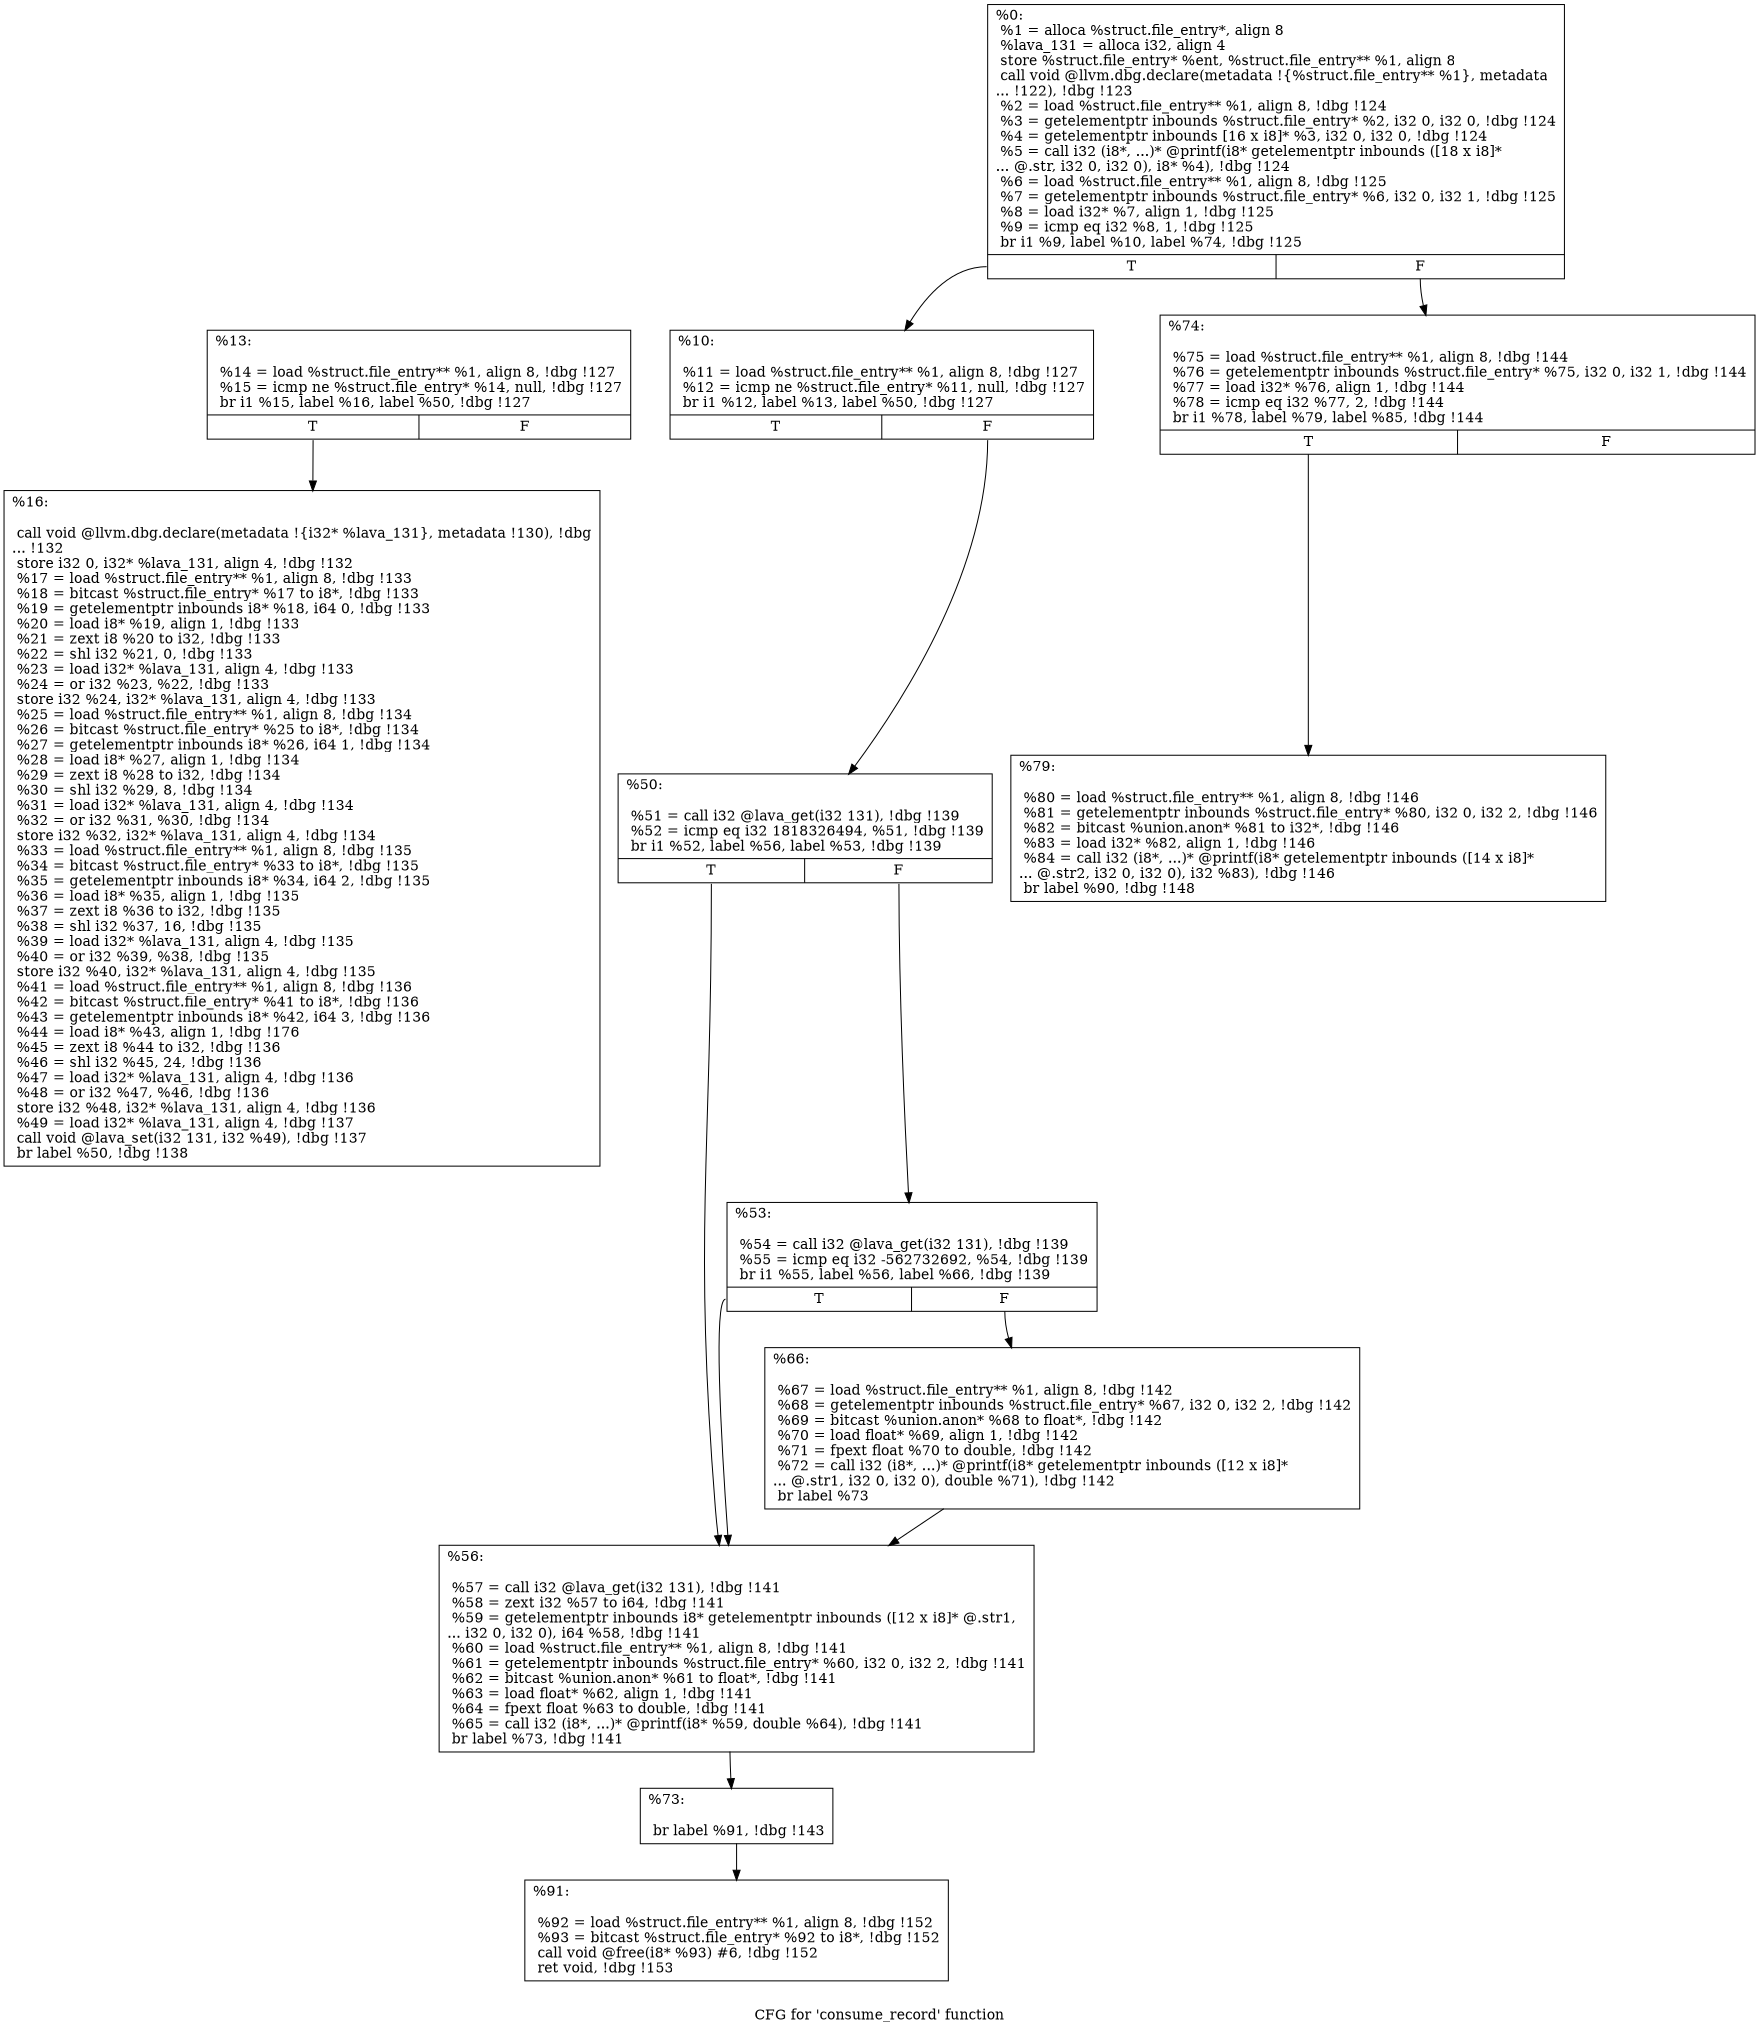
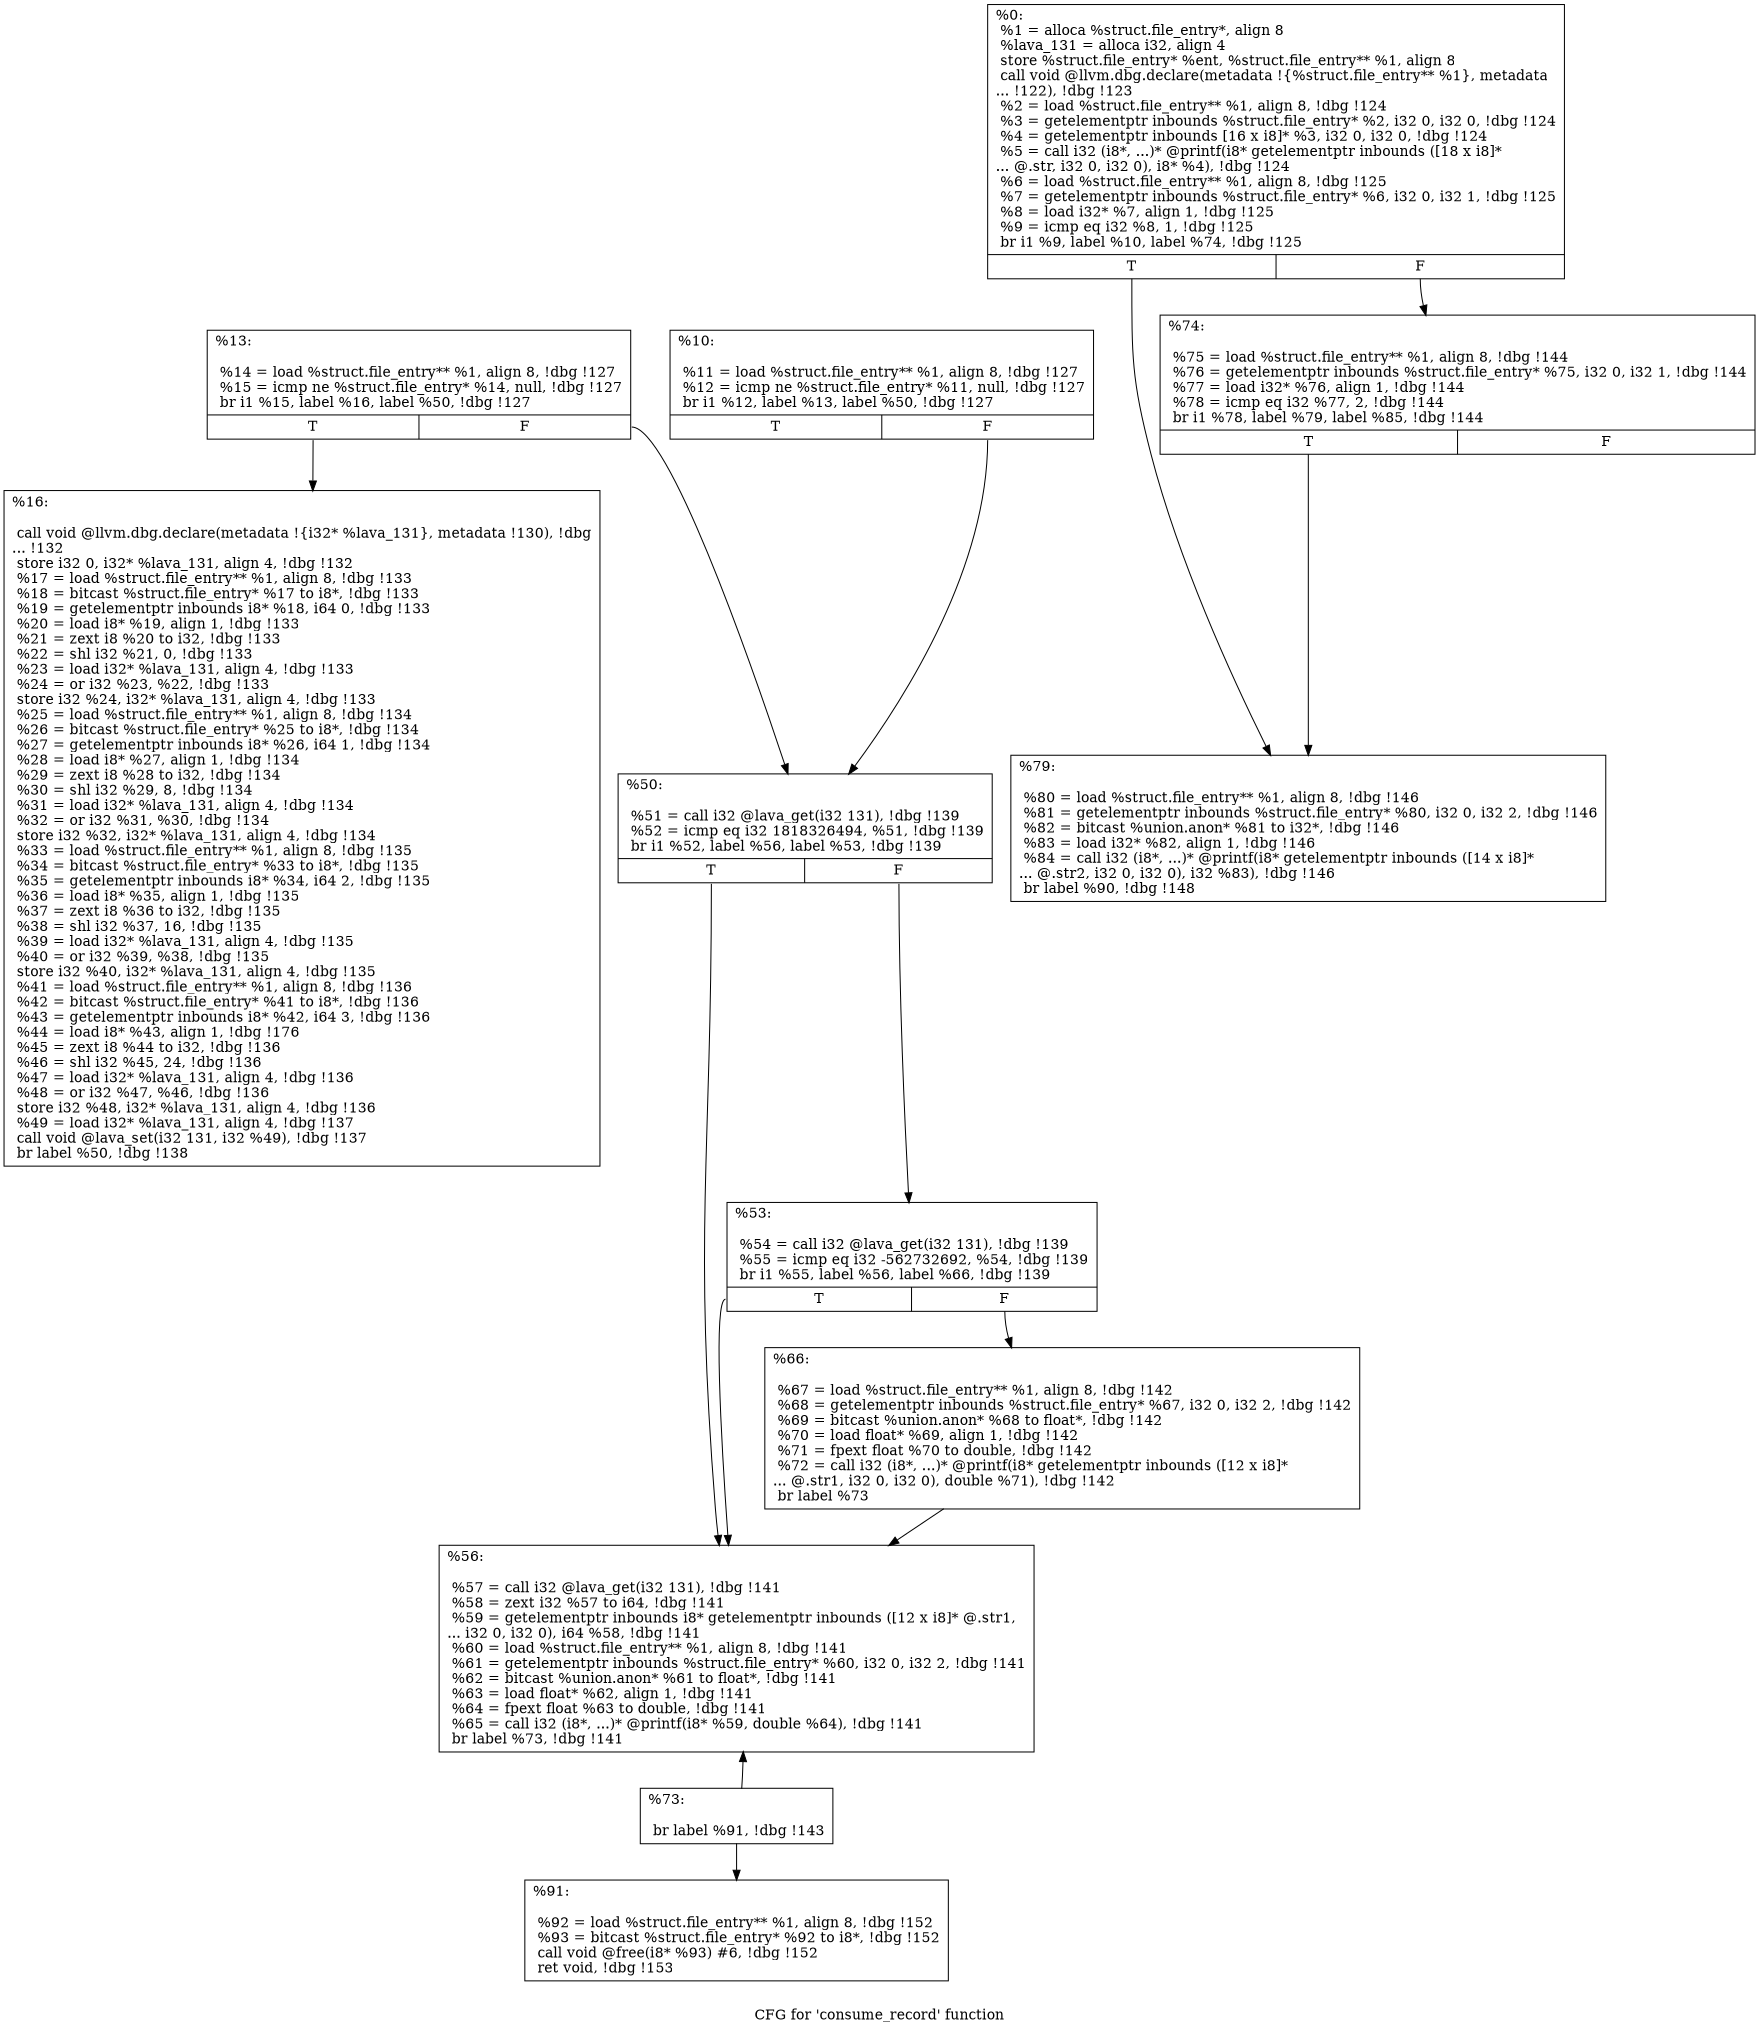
  digraph {
    label="CFG for 'consume_record' function"
    node [shape=record]
    edge [tailport=s0]
    n1 [label="{%0:\l  %1 = alloca %struct.file_entry*, align 8\l  %lava_131 = alloca i32, align 4\l  store %struct.file_entry* %ent, %struct.file_entry** %1, align 8\l  call void @llvm.dbg.declare(metadata !\{%struct.file_entry** %1\}, metadata\l... !122), !dbg !123\l  %2 = load %struct.file_entry** %1, align 8, !dbg !124\l  %3 = getelementptr inbounds %struct.file_entry* %2, i32 0, i32 0, !dbg !124\l  %4 = getelementptr inbounds [16 x i8]* %3, i32 0, i32 0, !dbg !124\l  %5 = call i32 (i8*, ...)* @printf(i8* getelementptr inbounds ([18 x i8]*\l... @.str, i32 0, i32 0), i8* %4), !dbg !124\l  %6 = load %struct.file_entry** %1, align 8, !dbg !125\l  %7 = getelementptr inbounds %struct.file_entry* %6, i32 0, i32 1, !dbg !125\l  %8 = load i32* %7, align 1, !dbg !125\l  %9 = icmp eq i32 %8, 1, !dbg !125\l  br i1 %9, label %10, label %74, !dbg !125\l|{<s0>T|<s1>F}}"]
    n2 [label="{%10:\l\l  %11 = load %struct.file_entry** %1, align 8, !dbg !127\l  %12 = icmp ne %struct.file_entry* %11, null, !dbg !127\l  br i1 %12, label %13, label %50, !dbg !127\l|{<s0>T|<s1>F}}"]
    n3 [label="{%74:\l\l  %75 = load %struct.file_entry** %1, align 8, !dbg !144\l  %76 = getelementptr inbounds %struct.file_entry* %75, i32 0, i32 1, !dbg !144\l  %77 = load i32* %76, align 1, !dbg !144\l  %78 = icmp eq i32 %77, 2, !dbg !144\l  br i1 %78, label %79, label %85, !dbg !144\l|{<s0>T|<s1>F}}"]
    n4 [label="{%50:\l\l  %51 = call i32 @lava_get(i32 131), !dbg !139\l  %52 = icmp eq i32 1818326494, %51, !dbg !139\l  br i1 %52, label %56, label %53, !dbg !139\l|{<s0>T|<s1>F}}"]
    n5 [label="{%79:\l\l  %80 = load %struct.file_entry** %1, align 8, !dbg !146\l  %81 = getelementptr inbounds %struct.file_entry* %80, i32 0, i32 2, !dbg !146\l  %82 = bitcast %union.anon* %81 to i32*, !dbg !146\l  %83 = load i32* %82, align 1, !dbg !146\l  %84 = call i32 (i8*, ...)* @printf(i8* getelementptr inbounds ([14 x i8]*\l... @.str2, i32 0, i32 0), i32 %83), !dbg !146\l  br label %90, !dbg !148\l}"]
    n6 [label="{%13:\l\l  %14 = load %struct.file_entry** %1, align 8, !dbg !127\l  %15 = icmp ne %struct.file_entry* %14, null, !dbg !127\l  br i1 %15, label %16, label %50, !dbg !127\l|{<s0>T|<s1>F}}"]
    n7 [label="{%16:\l\l  call void @llvm.dbg.declare(metadata !\{i32* %lava_131\}, metadata !130), !dbg\l... !132\l  store i32 0, i32* %lava_131, align 4, !dbg !132\l  %17 = load %struct.file_entry** %1, align 8, !dbg !133\l  %18 = bitcast %struct.file_entry* %17 to i8*, !dbg !133\l  %19 = getelementptr inbounds i8* %18, i64 0, !dbg !133\l  %20 = load i8* %19, align 1, !dbg !133\l  %21 = zext i8 %20 to i32, !dbg !133\l  %22 = shl i32 %21, 0, !dbg !133\l  %23 = load i32* %lava_131, align 4, !dbg !133\l  %24 = or i32 %23, %22, !dbg !133\l  store i32 %24, i32* %lava_131, align 4, !dbg !133\l  %25 = load %struct.file_entry** %1, align 8, !dbg !134\l  %26 = bitcast %struct.file_entry* %25 to i8*, !dbg !134\l  %27 = getelementptr inbounds i8* %26, i64 1, !dbg !134\l  %28 = load i8* %27, align 1, !dbg !134\l  %29 = zext i8 %28 to i32, !dbg !134\l  %30 = shl i32 %29, 8, !dbg !134\l  %31 = load i32* %lava_131, align 4, !dbg !134\l  %32 = or i32 %31, %30, !dbg !134\l  store i32 %32, i32* %lava_131, align 4, !dbg !134\l  %33 = load %struct.file_entry** %1, align 8, !dbg !135\l  %34 = bitcast %struct.file_entry* %33 to i8*, !dbg !135\l  %35 = getelementptr inbounds i8* %34, i64 2, !dbg !135\l  %36 = load i8* %35, align 1, !dbg !135\l  %37 = zext i8 %36 to i32, !dbg !135\l  %38 = shl i32 %37, 16, !dbg !135\l  %39 = load i32* %lava_131, align 4, !dbg !135\l  %40 = or i32 %39, %38, !dbg !135\l  store i32 %40, i32* %lava_131, align 4, !dbg !135\l  %41 = load %struct.file_entry** %1, align 8, !dbg !136\l  %42 = bitcast %struct.file_entry* %41 to i8*, !dbg !136\l  %43 = getelementptr inbounds i8* %42, i64 3, !dbg !136\l  %44 = load i8* %43, align 1, !dbg !176\l  %45 = zext i8 %44 to i32, !dbg !136\l  %46 = shl i32 %45, 24, !dbg !136\l  %47 = load i32* %lava_131, align 4, !dbg !136\l  %48 = or i32 %47, %46, !dbg !136\l  store i32 %48, i32* %lava_131, align 4, !dbg !136\l  %49 = load i32* %lava_131, align 4, !dbg !137\l  call void @lava_set(i32 131, i32 %49), !dbg !137\l  br label %50, !dbg !138\l}"]
    n8 [label="{%56:\l\l  %57 = call i32 @lava_get(i32 131), !dbg !141\l  %58 = zext i32 %57 to i64, !dbg !141\l  %59 = getelementptr inbounds i8* getelementptr inbounds ([12 x i8]* @.str1,\l... i32 0, i32 0), i64 %58, !dbg !141\l  %60 = load %struct.file_entry** %1, align 8, !dbg !141\l  %61 = getelementptr inbounds %struct.file_entry* %60, i32 0, i32 2, !dbg !141\l  %62 = bitcast %union.anon* %61 to float*, !dbg !141\l  %63 = load float* %62, align 1, !dbg !141\l  %64 = fpext float %63 to double, !dbg !141\l  %65 = call i32 (i8*, ...)* @printf(i8* %59, double %64), !dbg !141\l  br label %73, !dbg !141\l}"]
    n9 [label="{%53:\l\l  %54 = call i32 @lava_get(i32 131), !dbg !139\l  %55 = icmp eq i32 -562732692, %54, !dbg !139\l  br i1 %55, label %56, label %66, !dbg !139\l|{<s0>T|<s1>F}}"]
    n10 [label="{%73:\l\l  br label %91, !dbg !143\l}"]
    n11 [label="{%66:\l\l  %67 = load %struct.file_entry** %1, align 8, !dbg !142\l  %68 = getelementptr inbounds %struct.file_entry* %67, i32 0, i32 2, !dbg !142\l  %69 = bitcast %union.anon* %68 to float*, !dbg !142\l  %70 = load float* %69, align 1, !dbg !142\l  %71 = fpext float %70 to double, !dbg !142\l  %72 = call i32 (i8*, ...)* @printf(i8* getelementptr inbounds ([12 x i8]*\l... @.str1, i32 0, i32 0), double %71), !dbg !142\l  br label %73\l}"]
    n12 [label="{%91:\l\l  %92 = load %struct.file_entry** %1, align 8, !dbg !152\l  %93 = bitcast %struct.file_entry* %92 to i8*, !dbg !152\l  call void @free(i8* %93) #6, !dbg !152\l  ret void, !dbg !153\l}"]
-   n1 -> n2
+   n1 -> n5
    n1 -> n3 [tailport=s1]
    n2 -> n4 [tailport=s1]
    n3 -> n5
    n4 -> n8
    n4 -> n9 [tailport=s1]
+   n6 -> n4 [tailport=s1]
    n6 -> n7
-   n8 -> n10 [tailport=""]
+   n10 -> n8 [tailport=""]
    n9 -> n8
    n9 -> n11 [tailport=s1]
    n10 -> n12 [tailport=""]
    n11 -> n8 [tailport=""]
  }
